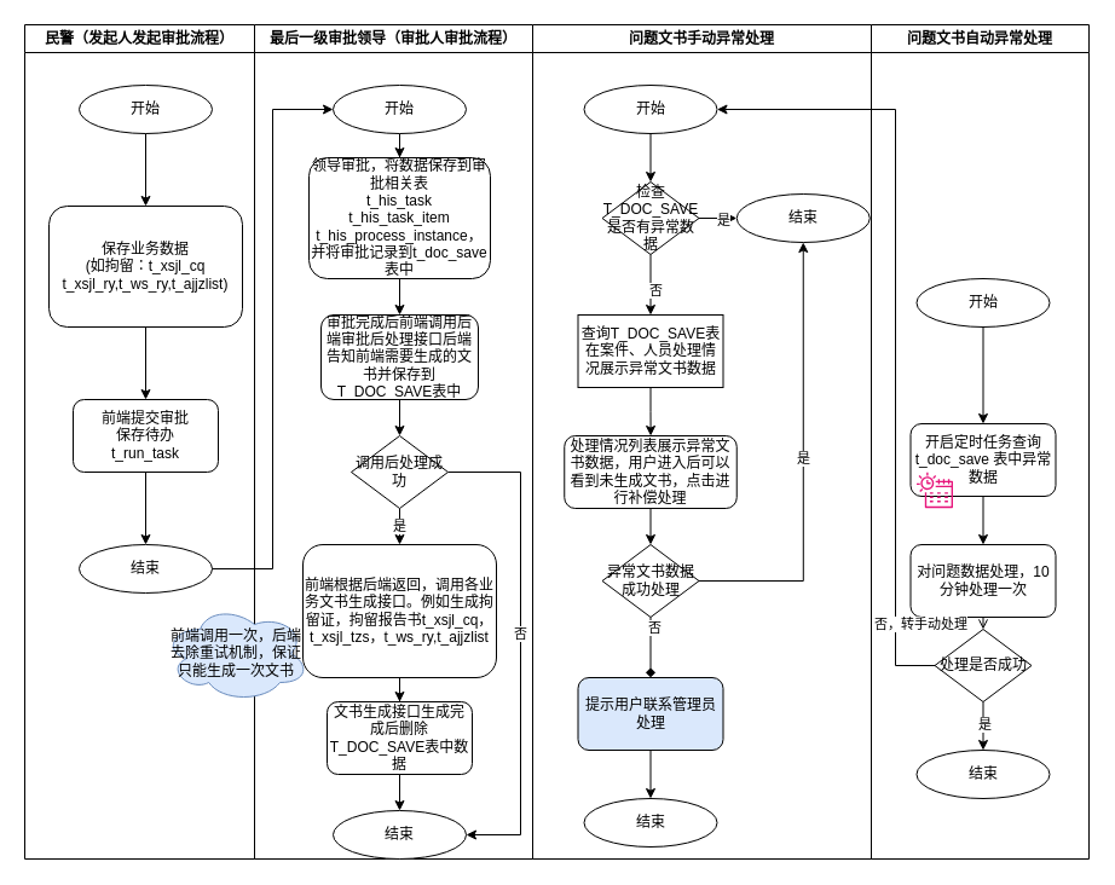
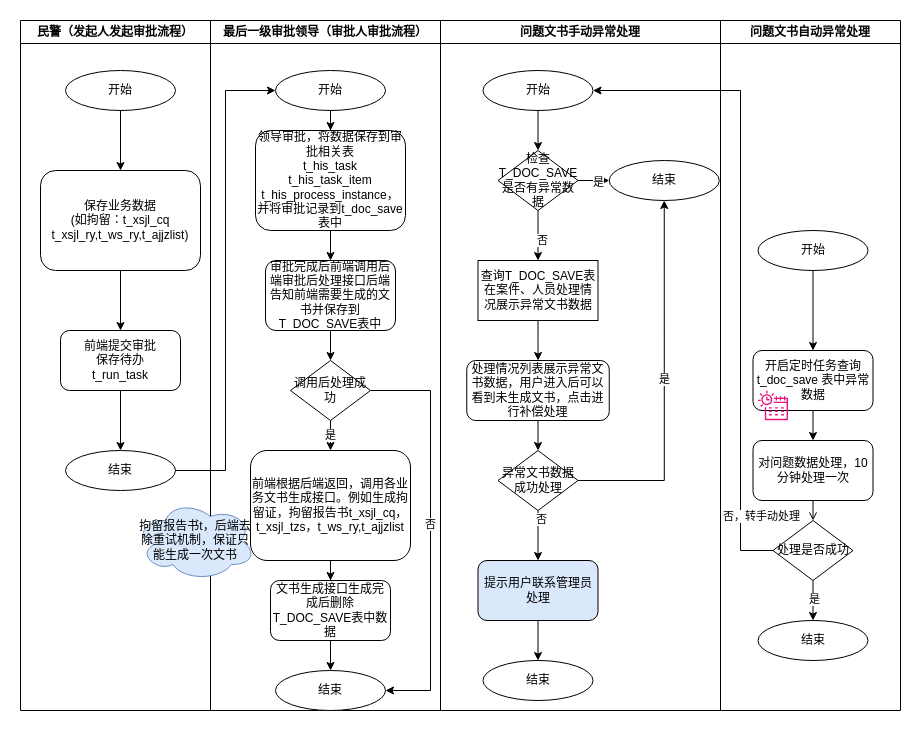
  <mxCell id="0" />
  <mxCell id="1" parent="0" />
  <mxCell id="2" value="民警（发起人发起审批流程）" style="swimlane;whiteSpace=wrap;html=1;" parent="1" vertex="1"><mxGeometry x="20" y="20" width="190" height="690" as="geometry" /></mxCell>
  <mxCell id="3" value="结束" style="ellipse;whiteSpace=wrap;html=1;" parent="2" vertex="1"><mxGeometry x="45" y="430" width="110" height="40" as="geometry" /></mxCell>
  <mxCell id="4" value="保存业务数据&lt;br&gt;(如拘留：t_xsjl_cq&lt;br&gt;&lt;span style=&quot;background-color: initial;&quot;&gt;t_xsjl_ry,t_ws_ry,t_ajjzlist&lt;/span&gt;)" style="rounded=1;whiteSpace=wrap;html=1;" parent="2" vertex="1"><mxGeometry x="20" y="150" width="160" height="100" as="geometry" /></mxCell>
  <mxCell id="5" value="前端提交审批&lt;br&gt;保存待办&lt;br&gt;t_run_task" style="whiteSpace=wrap;html=1;rounded=1;" parent="2" vertex="1"><mxGeometry x="40" y="310" width="120" height="60" as="geometry" /></mxCell>
  <mxCell id="6" value="" style="edgeStyle=orthogonalEdgeStyle;rounded=0;orthogonalLoop=1;jettySize=auto;html=1;" parent="2" source="4" target="5" edge="1"><mxGeometry relative="1" as="geometry" /></mxCell>
  <mxCell id="7" style="edgeStyle=orthogonalEdgeStyle;rounded=0;orthogonalLoop=1;jettySize=auto;html=1;exitX=0.5;exitY=1;exitDx=0;exitDy=0;entryX=0.5;entryY=0;entryDx=0;entryDy=0;" parent="2" source="5" target="3" edge="1"><mxGeometry relative="1" as="geometry" /></mxCell>
  <mxCell id="8" value="开始" style="ellipse;whiteSpace=wrap;html=1;" parent="2" vertex="1"><mxGeometry x="45" y="50" width="110" height="40" as="geometry" /></mxCell>
  <mxCell id="9" value="" style="edgeStyle=orthogonalEdgeStyle;rounded=0;orthogonalLoop=1;jettySize=auto;html=1;" parent="2" source="8" target="4" edge="1"><mxGeometry relative="1" as="geometry" /></mxCell>
  <mxCell id="10" value="最后一级审批领导（审批人审批流程）" style="swimlane;whiteSpace=wrap;html=1;" parent="1" vertex="1"><mxGeometry x="210" y="20" width="230" height="690" as="geometry" /></mxCell>
  <mxCell id="11" value="" style="edgeStyle=orthogonalEdgeStyle;rounded=0;orthogonalLoop=1;jettySize=auto;html=1;" parent="10" source="12" target="13" edge="1"><mxGeometry relative="1" as="geometry" /></mxCell>
  <mxCell id="12" value="开始" style="ellipse;whiteSpace=wrap;html=1;" parent="10" vertex="1"><mxGeometry x="65" y="50" width="110" height="40" as="geometry" /></mxCell>
  <mxCell id="13" value="领导审批，将数据保存到审批相关表&lt;br&gt;&lt;div&gt;&lt;span style=&quot;background-color: initial;&quot;&gt;t_his_task&lt;/span&gt;&lt;br&gt;&lt;/div&gt;&lt;div&gt;t_his_task_item&lt;/div&gt;&lt;div&gt;t_his_process_instance，并将审批记录到t_doc_save表中&lt;/div&gt;" style="whiteSpace=wrap;html=1;rounded=1;" parent="10" vertex="1"><mxGeometry x="45" y="110" width="150" height="100" as="geometry" /></mxCell>
  <mxCell id="14" style="edgeStyle=orthogonalEdgeStyle;rounded=0;orthogonalLoop=1;jettySize=auto;html=1;exitX=0.5;exitY=1;exitDx=0;exitDy=0;entryX=0.5;entryY=0;entryDx=0;entryDy=0;" edge="1" parent="10" source="15" target="27"><mxGeometry relative="1" as="geometry" /></mxCell>
  <mxCell id="15" value="审批完成后前端调用后端审批后处理接口后端告知前端需要生成的文书并保存到T_DOC_SAVE表中" style="whiteSpace=wrap;html=1;rounded=1;" parent="10" vertex="1"><mxGeometry x="55" y="240" width="130" height="70" as="geometry" /></mxCell>
  <mxCell id="16" value="" style="edgeStyle=orthogonalEdgeStyle;rounded=0;orthogonalLoop=1;jettySize=auto;html=1;" parent="10" source="13" target="15" edge="1"><mxGeometry relative="1" as="geometry" /></mxCell>
  <mxCell id="17" value="前端根据后端返回，调用各业务文书生成接口。例如生成拘留证，拘留报告书t_xsjl_cq，&lt;br&gt;t_xsjl_tzs，t_ws_ry,t_ajjzlist" style="whiteSpace=wrap;html=1;rounded=1;" parent="10" vertex="1"><mxGeometry x="40" y="430" width="160" height="110" as="geometry" /></mxCell>
  <mxCell id="18" value="文书生成接口生成完成后删除T_DOC_SAVE表中数据" style="whiteSpace=wrap;html=1;rounded=1;" parent="10" vertex="1"><mxGeometry x="60" y="560" width="120" height="60" as="geometry" /></mxCell>
  <mxCell id="19" value="" style="edgeStyle=orthogonalEdgeStyle;rounded=0;orthogonalLoop=1;jettySize=auto;html=1;" parent="10" source="17" target="18" edge="1"><mxGeometry relative="1" as="geometry" /></mxCell>
  <mxCell id="20" value="结束" style="ellipse;whiteSpace=wrap;html=1;" parent="10" vertex="1"><mxGeometry x="65" y="650" width="110" height="40" as="geometry" /></mxCell>
  <mxCell id="21" value="" style="edgeStyle=orthogonalEdgeStyle;rounded=0;orthogonalLoop=1;jettySize=auto;html=1;" parent="10" source="18" target="20" edge="1"><mxGeometry relative="1" as="geometry" /></mxCell>
- <mxCell id="22" value="前端调用一次，后端去除重试机制，保证只能生成一次文书" style="ellipse;shape=cloud;whiteSpace=wrap;html=1;fillColor=#dae8fc;strokeColor=#6c8ebf;" parent="10" vertex="1"><mxGeometry x="-75" y="480" width="120" height="80" as="geometry" /></mxCell>
+ <mxCell id="22" value="拘留报告书t，后端去除重试机制，保证只能生成一次文书" style="ellipse;shape=cloud;whiteSpace=wrap;html=1;fillColor=#dae8fc;strokeColor=#6c8ebf;" parent="10" vertex="1"><mxGeometry x="-75" y="480" width="120" height="80" as="geometry" /></mxCell>
  <mxCell id="23" style="edgeStyle=orthogonalEdgeStyle;rounded=0;orthogonalLoop=1;jettySize=auto;html=1;exitX=0.5;exitY=1;exitDx=0;exitDy=0;entryX=0.5;entryY=0;entryDx=0;entryDy=0;" edge="1" parent="10" source="27" target="17"><mxGeometry relative="1" as="geometry" /></mxCell>
  <mxCell id="24" value="是" style="edgeLabel;html=1;align=center;verticalAlign=middle;resizable=0;points=[];" vertex="1" connectable="0" parent="23"><mxGeometry x="-0.08" y="-1" relative="1" as="geometry"><mxPoint as="offset" /></mxGeometry></mxCell>
  <mxCell id="25" style="edgeStyle=orthogonalEdgeStyle;rounded=0;orthogonalLoop=1;jettySize=auto;html=1;exitX=1;exitY=0.5;exitDx=0;exitDy=0;entryX=1;entryY=0.5;entryDx=0;entryDy=0;" edge="1" parent="10" source="27" target="20"><mxGeometry relative="1" as="geometry"><Array as="points"><mxPoint x="220" y="370" /><mxPoint x="220" y="670" /></Array></mxGeometry></mxCell>
  <mxCell id="26" value="否" style="edgeLabel;html=1;align=center;verticalAlign=middle;resizable=0;points=[];" vertex="1" connectable="0" parent="25"><mxGeometry x="-0.048" y="-1" relative="1" as="geometry"><mxPoint as="offset" /></mxGeometry></mxCell>
  <mxCell id="27" value="调用后处理成功" style="rhombus;whiteSpace=wrap;html=1;" vertex="1" parent="10"><mxGeometry x="80" y="340" width="80" height="60" as="geometry" /></mxCell>
  <mxCell id="28" style="edgeStyle=orthogonalEdgeStyle;rounded=0;orthogonalLoop=1;jettySize=auto;html=1;exitX=1;exitY=0.5;exitDx=0;exitDy=0;entryX=0;entryY=0.5;entryDx=0;entryDy=0;" parent="1" source="3" target="12" edge="1"><mxGeometry relative="1" as="geometry" /></mxCell>
  <mxCell id="29" value="问题文书手动异常处理" style="swimlane;whiteSpace=wrap;html=1;" parent="1" vertex="1"><mxGeometry x="440" y="20" width="280" height="690" as="geometry" /></mxCell>
  <mxCell id="30" value="" style="edgeStyle=orthogonalEdgeStyle;rounded=0;orthogonalLoop=1;jettySize=auto;html=1;" parent="29" source="31" target="36" edge="1"><mxGeometry relative="1" as="geometry" /></mxCell>
  <mxCell id="31" value="开始" style="ellipse;whiteSpace=wrap;html=1;" parent="29" vertex="1"><mxGeometry x="42.5" y="50" width="110" height="40" as="geometry" /></mxCell>
  <mxCell id="32" value="" style="edgeStyle=orthogonalEdgeStyle;rounded=0;orthogonalLoop=1;jettySize=auto;html=1;" parent="29" source="36" target="37" edge="1"><mxGeometry relative="1" as="geometry" /></mxCell>
  <mxCell id="33" value="是" style="edgeLabel;html=1;align=center;verticalAlign=middle;resizable=0;points=[];" parent="32" vertex="1" connectable="0"><mxGeometry x="-0.171" y="1" relative="1" as="geometry"><mxPoint as="offset" /></mxGeometry></mxCell>
  <mxCell id="34" value="" style="edgeStyle=orthogonalEdgeStyle;rounded=0;orthogonalLoop=1;jettySize=auto;html=1;" parent="29" source="36" target="39" edge="1"><mxGeometry relative="1" as="geometry" /></mxCell>
  <mxCell id="35" value="否" style="edgeLabel;html=1;align=center;verticalAlign=middle;resizable=0;points=[];" parent="34" vertex="1" connectable="0"><mxGeometry x="0.152" y="4" relative="1" as="geometry"><mxPoint as="offset" /></mxGeometry></mxCell>
  <mxCell id="36" value="检查T_DOC_SAVE是否有异常数据" style="rhombus;whiteSpace=wrap;html=1;" parent="29" vertex="1"><mxGeometry x="57.5" y="130" width="80" height="60" as="geometry" /></mxCell>
  <mxCell id="37" value="结束" style="ellipse;whiteSpace=wrap;html=1;" parent="29" vertex="1"><mxGeometry x="168.75" y="140" width="110" height="40" as="geometry" /></mxCell>
  <mxCell id="38" value="" style="edgeStyle=orthogonalEdgeStyle;rounded=0;orthogonalLoop=1;jettySize=auto;html=1;" parent="29" source="39" target="41" edge="1"><mxGeometry relative="1" as="geometry" /></mxCell>
  <mxCell id="39" value="查询T_DOC_SAVE表在案件、人员处理情况展示异常文书数据" style="whiteSpace=wrap;html=1;" parent="29" vertex="1"><mxGeometry x="37.5" y="240" width="120" height="60" as="geometry" /></mxCell>
  <mxCell id="40" style="edgeStyle=orthogonalEdgeStyle;rounded=0;orthogonalLoop=1;jettySize=auto;html=1;exitX=0.5;exitY=1;exitDx=0;exitDy=0;entryX=0.5;entryY=0;entryDx=0;entryDy=0;" parent="29" source="41" target="46" edge="1"><mxGeometry relative="1" as="geometry" /></mxCell>
  <mxCell id="41" value="处理情况列表展示异常文书数据，用户进入后可以看到未生成文书，点击进行补偿处理" style="rounded=1;whiteSpace=wrap;html=1;" parent="29" vertex="1"><mxGeometry x="26.25" y="340" width="142.5" height="60" as="geometry" /></mxCell>
  <mxCell id="42" style="edgeStyle=orthogonalEdgeStyle;rounded=0;orthogonalLoop=1;jettySize=auto;html=1;exitX=1;exitY=0.5;exitDx=0;exitDy=0;entryX=0.5;entryY=1;entryDx=0;entryDy=0;" parent="29" source="46" target="37" edge="1"><mxGeometry relative="1" as="geometry" /></mxCell>
  <mxCell id="43" value="是" style="edgeLabel;html=1;align=center;verticalAlign=middle;resizable=0;points=[];" parent="42" vertex="1" connectable="0"><mxGeometry x="0.027" relative="1" as="geometry"><mxPoint as="offset" /></mxGeometry></mxCell>
- <mxCell id="44" style="edgeStyle=orthogonalEdgeStyle;rounded=0;orthogonalLoop=1;jettySize=auto;html=1;exitX=0.5;exitY=1;exitDx=0;exitDy=0;entryX=0.5;entryY=0;entryDx=0;entryDy=0;endArrow=diamond;" parent="29" source="46" target="48" edge="1"><mxGeometry relative="1" as="geometry" /></mxCell>
+ <mxCell id="44" style="edgeStyle=orthogonalEdgeStyle;rounded=0;orthogonalLoop=1;jettySize=auto;html=1;exitX=0.5;exitY=1;exitDx=0;exitDy=0;entryX=0.5;entryY=0;entryDx=0;entryDy=0;" parent="29" source="46" target="48" edge="1"><mxGeometry relative="1" as="geometry" /></mxCell>
  <mxCell id="45" value="否" style="edgeLabel;html=1;align=center;verticalAlign=middle;resizable=0;points=[];" parent="44" vertex="1" connectable="0"><mxGeometry x="-0.7" y="3" relative="1" as="geometry"><mxPoint as="offset" /></mxGeometry></mxCell>
  <mxCell id="46" value="异常文书数据成功处理" style="rhombus;whiteSpace=wrap;html=1;" parent="29" vertex="1"><mxGeometry x="57.5" y="430" width="80" height="60" as="geometry" /></mxCell>
  <mxCell id="47" style="edgeStyle=orthogonalEdgeStyle;rounded=0;orthogonalLoop=1;jettySize=auto;html=1;exitX=0.5;exitY=1;exitDx=0;exitDy=0;entryX=0.5;entryY=0;entryDx=0;entryDy=0;" parent="29" source="48" target="49" edge="1"><mxGeometry relative="1" as="geometry" /></mxCell>
  <mxCell id="48" value="提示用户联系管理员处理" style="rounded=1;whiteSpace=wrap;html=1;fillColor=#dae8fc;" parent="29" vertex="1"><mxGeometry x="37.5" y="540" width="120" height="60" as="geometry" /></mxCell>
  <mxCell id="49" value="结束" style="ellipse;whiteSpace=wrap;html=1;" parent="29" vertex="1"><mxGeometry x="42.5" y="640" width="110" height="40" as="geometry" /></mxCell>
  <mxCell id="50" value="问题文书自动异常处理" style="swimlane;whiteSpace=wrap;html=1;" parent="1" vertex="1"><mxGeometry x="720" y="20" width="180" height="690" as="geometry" /></mxCell>
  <mxCell id="51" style="edgeStyle=orthogonalEdgeStyle;rounded=0;orthogonalLoop=1;jettySize=auto;html=1;exitX=0.5;exitY=1;exitDx=0;exitDy=0;" parent="50" source="52" target="55" edge="1"><mxGeometry relative="1" as="geometry" /></mxCell>
  <mxCell id="52" value="开始" style="ellipse;whiteSpace=wrap;html=1;" parent="50" vertex="1"><mxGeometry x="37.5" y="210" width="110" height="40" as="geometry" /></mxCell>
  <mxCell id="53" value="结束" style="ellipse;whiteSpace=wrap;html=1;" parent="50" vertex="1"><mxGeometry x="37.5" y="600" width="110" height="40" as="geometry" /></mxCell>
  <mxCell id="54" style="edgeStyle=orthogonalEdgeStyle;rounded=0;orthogonalLoop=1;jettySize=auto;html=1;exitX=0.5;exitY=1;exitDx=0;exitDy=0;entryX=0.5;entryY=0;entryDx=0;entryDy=0;" parent="50" source="55" target="58" edge="1"><mxGeometry relative="1" as="geometry" /></mxCell>
  <mxCell id="55" value="开启定时任务查询t_doc_save 表中异常数据" style="whiteSpace=wrap;html=1;rounded=1;" parent="50" vertex="1"><mxGeometry x="32.5" y="330" width="120" height="60" as="geometry" /></mxCell>
  <mxCell id="56" style="edgeStyle=orthogonalEdgeStyle;rounded=0;orthogonalLoop=1;jettySize=auto;html=1;exitX=0.5;exitY=1;exitDx=0;exitDy=0;entryX=0.5;entryY=0;entryDx=0;entryDy=0;" parent="50" source="60" target="53" edge="1"><mxGeometry relative="1" as="geometry" /></mxCell>
  <mxCell id="57" value="是" style="edgeLabel;html=1;align=center;verticalAlign=middle;resizable=0;points=[];" parent="56" vertex="1" connectable="0"><mxGeometry x="-0.1" y="1" relative="1" as="geometry"><mxPoint as="offset" /></mxGeometry></mxCell>
- <mxCell id="58" value="对问题数据处理，10分钟处理一次" style="whiteSpace=wrap;html=1;rounded=1;" parent="50" vertex="1"><mxGeometry x="32.5" y="430" width="120" height="60" as="geometry" /></mxCell>
+ <mxCell id="58" value="对问题数据处理，10分钟处理一次" style="whiteSpace=wrap;html=1;rounded=1;" parent="50" vertex="1"><mxGeometry x="32.5" y="420" width="120" height="60" as="geometry" /></mxCell>
  <mxCell id="59" value="" style="sketch=0;outlineConnect=0;fontColor=#232F3E;gradientColor=none;fillColor=#E7157B;strokeColor=none;dashed=0;verticalLabelPosition=bottom;verticalAlign=top;align=center;html=1;fontSize=12;fontStyle=0;aspect=fixed;pointerEvents=1;shape=mxgraph.aws4.eventbridge_scheduler;" parent="50" vertex="1"><mxGeometry x="37.5" y="370" width="30" height="30" as="geometry" /></mxCell>
  <mxCell id="60" value="处理是否成功" style="rhombus;whiteSpace=wrap;html=1;" parent="50" vertex="1"><mxGeometry x="52.5" y="500" width="80" height="60" as="geometry" /></mxCell>
  <mxCell id="61" value="" style="edgeStyle=orthogonalEdgeStyle;rounded=0;orthogonalLoop=1;jettySize=auto;html=1;exitX=0.5;exitY=1;exitDx=0;exitDy=0;entryX=0.5;entryY=0;entryDx=0;entryDy=0;endArrow=open;" parent="50" source="58" target="60" edge="1"><mxGeometry relative="1" as="geometry"><mxPoint x="843" y="560" as="sourcePoint" /><mxPoint x="843" y="670" as="targetPoint" /></mxGeometry></mxCell>
  <mxCell id="62" style="edgeStyle=orthogonalEdgeStyle;rounded=0;orthogonalLoop=1;jettySize=auto;html=1;exitX=0;exitY=0.5;exitDx=0;exitDy=0;entryX=1;entryY=0.5;entryDx=0;entryDy=0;" parent="1" source="60" target="31" edge="1"><mxGeometry relative="1" as="geometry"><Array as="points"><mxPoint x="740" y="550" /><mxPoint x="740" y="90" /></Array></mxGeometry></mxCell>
  <mxCell id="63" value="否，转手动处理" style="edgeLabel;html=1;align=center;verticalAlign=middle;resizable=0;points=[];" parent="62" vertex="1" connectable="0"><mxGeometry x="-0.056" y="-1" relative="1" as="geometry"><mxPoint x="19" y="235" as="offset" /></mxGeometry></mxCell>
